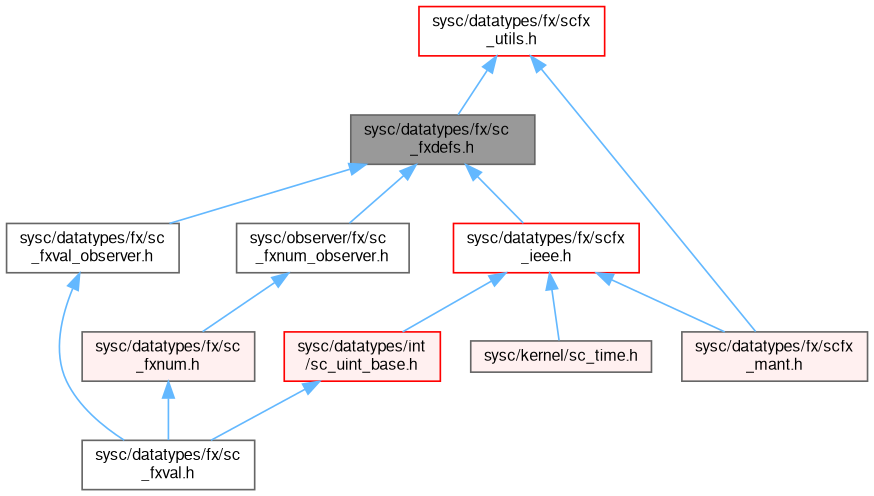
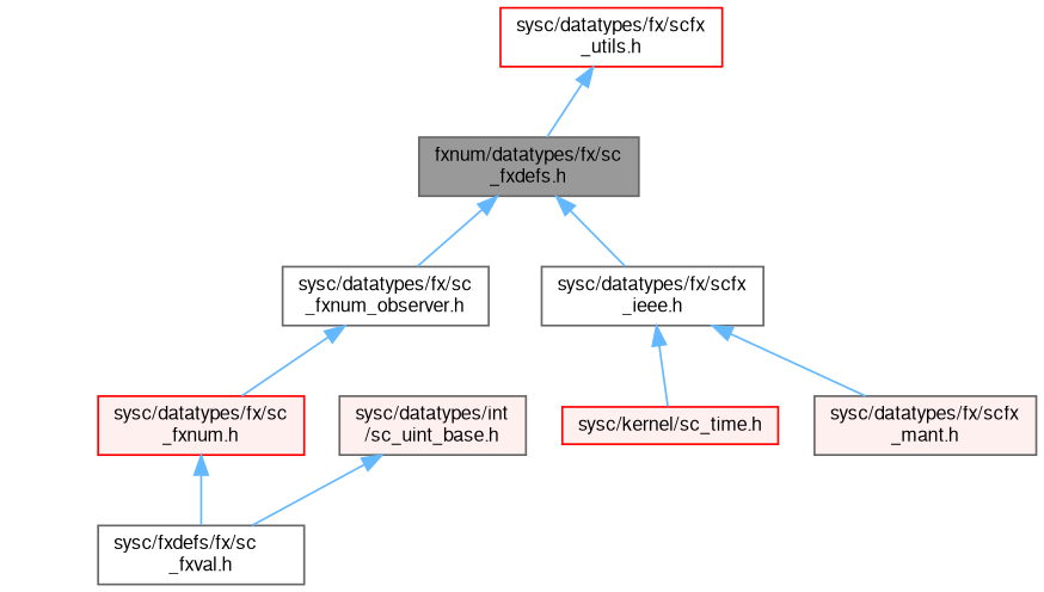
  digraph {
    node [color=grey40 fillcolor=white fontname=FreeSans fontsize=10 shape=box style=filled]
    edge [color=steelblue1 dir=back fontname=FreeSans fontsize=10 labelfontname=FreeSans labelfontsize=10 style=solid]
-   n1 [color=gray40 fillcolor=grey60 fontcolor=black height=0.2 label="sysc/datatypes/fx/sc\l_fxdefs.h" width=0.4]
-   n2 [height=0.2 label="sysc/observer/fx/sc\l_fxnum_observer.h" width=0.4]
-   n3 [height=0.2 label="sysc/datatypes/fx/sc\l_fxval_observer.h" width=0.4]
-   n4 [color=red height=0.2 label="sysc/datatypes/fx/scfx\l_ieee.h" width=0.4]
-   n5 [fillcolor="#FFF0F0" height=0.2 label="sysc/datatypes/fx/sc\l_fxnum.h" width=0.4]
-   n6 [height=0.2 label="sysc/datatypes/fx/sc\l_fxval.h" width=0.4]
+   n1 [color=gray40 fillcolor=grey60 fontcolor=black height=0.2 label="fxnum/datatypes/fx/sc\l_fxdefs.h" width=0.4]
+   n2 [height=0.2 label="sysc/datatypes/fx/sc\l_fxnum_observer.h" width=0.4]
+   n4 [height=0.2 label="sysc/datatypes/fx/scfx\l_ieee.h" width=0.4]
+   n5 [color=red fillcolor="#FFF0F0" height=0.2 label="sysc/datatypes/fx/sc\l_fxnum.h" width=0.4]
+   n6 [height=0.2 label="sysc/fxdefs/fx/sc\l_fxval.h" width=0.4]
    n7 [fillcolor="#FFF0F0" height=0.2 label="sysc/datatypes/fx/scfx\l_mant.h" width=0.4]
-   n8 [color=red fillcolor="#FFF0F0" height=0.2 label="sysc/datatypes/int\l/sc_uint_base.h" width=0.4]
-   n9 [fillcolor="#FFF0F0" height=0.2 label="sysc/kernel/sc_time.h" width=0.4]
+   n8 [fillcolor="#FFF0F0" height=0.2 label="sysc/datatypes/int\l/sc_uint_base.h" width=0.4]
+   n9 [color=red fillcolor="#FFF0F0" height=0.2 label="sysc/kernel/sc_time.h" width=0.4]
    n10 [color=red height=0.2 label="sysc/datatypes/fx/scfx\l_utils.h" width=0.4]
    n1 -> n2
-   n1 -> n3
    n1 -> n4
    n2 -> n5
-   n3 -> n6
    n4 -> n7
-   n4 -> n8
    n4 -> n9
    n5 -> n6
    n8 -> n6
    n10 -> n1
-   n10 -> n7
  }
